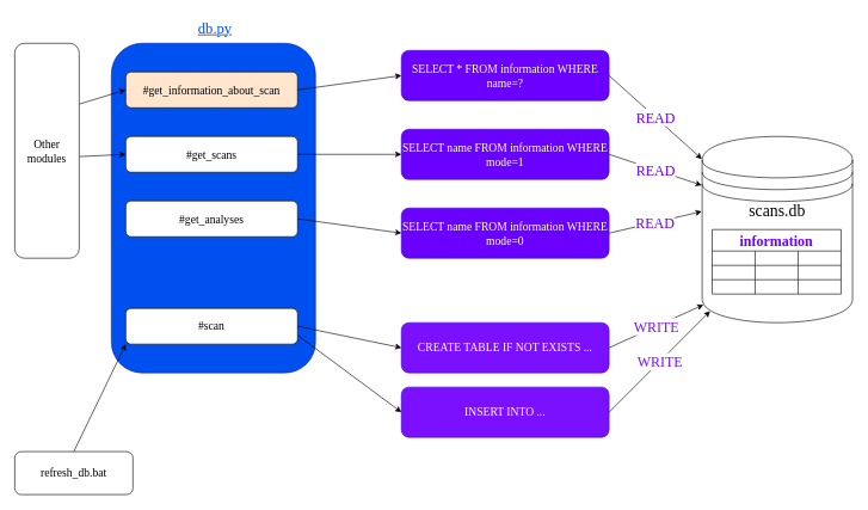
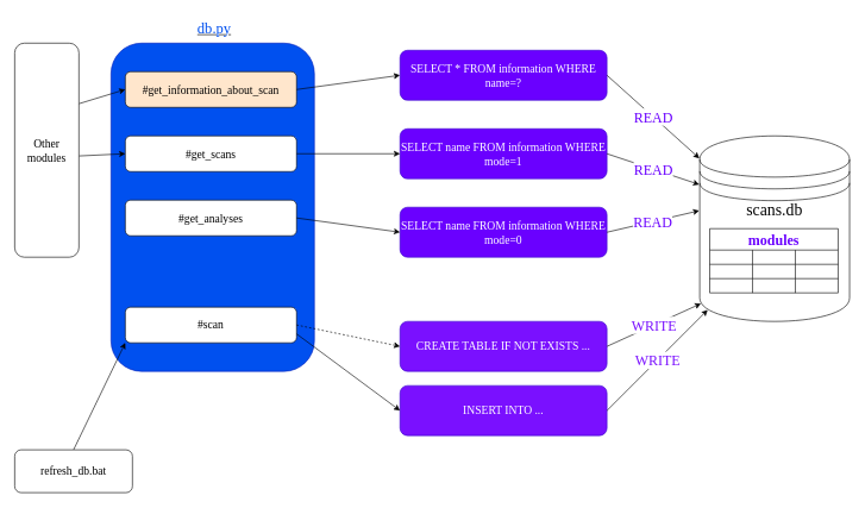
  <mxCell id="0" />
  <mxCell id="1" parent="0" />
  <mxCell id="2" value="" style="rounded=1;whiteSpace=wrap;html=1;fontFamily=Consolas;fontSource=https%3A%2F%2Ffonts.googleapis.com%2Fcss%3Ffamily%3DConsolas;fontSize=16;fillColor=#0050ef;fontColor=#ffffff;strokeColor=#001DBC;" parent="1" vertex="1"><mxGeometry x="155" y="60" width="285" height="460" as="geometry" /></mxCell>
  <mxCell id="3" value="&lt;p style=&quot;font-size: 16px;&quot;&gt;#get_information_about_scan&lt;/p&gt;" style="rounded=1;whiteSpace=wrap;html=1;fontSize=16;fontFamily=Consolas;fontSource=https%3A%2F%2Ffonts.googleapis.com%2Fcss%3Ffamily%3DConsolas;fillColor=#ffe6cc;" parent="1" vertex="1"><mxGeometry x="175" y="100" width="240" height="50" as="geometry" /></mxCell>
  <mxCell id="4" value="&lt;p style=&quot;font-size: 16px;&quot;&gt;#get_scans&lt;/p&gt;" style="rounded=1;whiteSpace=wrap;html=1;fontSize=16;fontFamily=Consolas;fontSource=https%3A%2F%2Ffonts.googleapis.com%2Fcss%3Ffamily%3DConsolas;" parent="1" vertex="1"><mxGeometry x="175" y="190" width="240" height="50" as="geometry" /></mxCell>
  <mxCell id="5" value="&lt;p style=&quot;font-size: 16px;&quot;&gt;#get_analyses&lt;/p&gt;" style="rounded=1;whiteSpace=wrap;html=1;fontSize=16;fontFamily=Consolas;fontSource=https%3A%2F%2Ffonts.googleapis.com%2Fcss%3Ffamily%3DConsolas;" parent="1" vertex="1"><mxGeometry x="175" y="280" width="240" height="50" as="geometry" /></mxCell>
  <mxCell id="6" value="&lt;p style=&quot;font-size: 16px;&quot;&gt;#scan&lt;/p&gt;" style="rounded=1;whiteSpace=wrap;html=1;fontSize=16;fontFamily=Consolas;fontSource=https%3A%2F%2Ffonts.googleapis.com%2Fcss%3Ffamily%3DConsolas;" parent="1" vertex="1"><mxGeometry x="175" y="430" width="240" height="50" as="geometry" /></mxCell>
  <mxCell id="7" value="scans.db" style="shape=datastore;whiteSpace=wrap;html=1;fontFamily=Consolas;fontSource=https%3A%2F%2Ffonts.googleapis.com%2Fcss%3Ffamily%3DConsolas;fontSize=23;verticalAlign=top;" parent="1" vertex="1"><mxGeometry x="980" y="190" width="210" height="260" as="geometry" /></mxCell>
  <mxCell id="8" value="" style="endArrow=classic;html=1;fontFamily=Consolas;fontSource=https%3A%2F%2Ffonts.googleapis.com%2Fcss%3Ffamily%3DConsolas;fontSize=16;entryX=0;entryY=0.5;entryDx=0;entryDy=0;exitX=0.999;exitY=0.283;exitDx=0;exitDy=0;exitPerimeter=0;" parent="1" source="10" target="3" edge="1"><mxGeometry width="50" height="50" relative="1" as="geometry"><mxPoint x="125" y="125" as="sourcePoint" /><mxPoint x="135" y="120" as="targetPoint" /></mxGeometry></mxCell>
  <mxCell id="9" value="" style="endArrow=classic;html=1;fontFamily=Consolas;fontSource=https%3A%2F%2Ffonts.googleapis.com%2Fcss%3Ffamily%3DConsolas;fontSize=16;entryX=0;entryY=0.5;entryDx=0;entryDy=0;exitX=1;exitY=0.527;exitDx=0;exitDy=0;exitPerimeter=0;" parent="1" source="10" target="4" edge="1"><mxGeometry width="50" height="50" relative="1" as="geometry"><mxPoint x="125" y="215" as="sourcePoint" /><mxPoint x="165" y="200" as="targetPoint" /></mxGeometry></mxCell>
  <mxCell id="10" value="Other modules" style="rounded=1;whiteSpace=wrap;html=1;fontFamily=Consolas;fontSource=https%3A%2F%2Ffonts.googleapis.com%2Fcss%3Ffamily%3DConsolas;fontSize=16;" parent="1" vertex="1"><mxGeometry x="20" y="60" width="90" height="300" as="geometry" /></mxCell>
  <mxCell id="11" value="" style="endArrow=classic;html=1;fontFamily=Consolas;fontSource=https%3A%2F%2Ffonts.googleapis.com%2Fcss%3Ffamily%3DConsolas;fontSize=16;entryX=0;entryY=1;entryDx=0;entryDy=0;exitX=0.5;exitY=0;exitDx=0;exitDy=0;" parent="1" source="12" target="6" edge="1"><mxGeometry width="50" height="50" relative="1" as="geometry"><mxPoint x="100" y="610" as="sourcePoint" /><mxPoint x="210" y="600" as="targetPoint" /></mxGeometry></mxCell>
  <mxCell id="12" value="refresh_db.bat" style="rounded=1;whiteSpace=wrap;html=1;fontFamily=Consolas;fontSource=https%3A%2F%2Ffonts.googleapis.com%2Fcss%3Ffamily%3DConsolas;fontSize=16;" parent="1" vertex="1"><mxGeometry x="20" y="630" width="165" height="60" as="geometry" /></mxCell>
  <mxCell id="13" value="&lt;font color=&quot;#0050ef&quot; data-font-src=&quot;https://fonts.googleapis.com/css?family=Consolas&quot; face=&quot;Consolas&quot; style=&quot;font-size: 21px;&quot;&gt;db.py&lt;/font&gt;" style="text;html=1;strokeColor=none;fillColor=none;align=center;verticalAlign=middle;whiteSpace=wrap;rounded=0;fontStyle=4" vertex="1" parent="1"><mxGeometry x="160" y="20" width="280" height="40" as="geometry" /></mxCell>
  <mxCell id="14" value="" style="endArrow=classic;html=1;fontFamily=Consolas;fontSource=https%3A%2F%2Ffonts.googleapis.com%2Fcss%3Ffamily%3DConsolas;fontSize=23;fontColor=#0050ef;exitX=1;exitY=0.5;exitDx=0;exitDy=0;entryX=0;entryY=0.5;entryDx=0;entryDy=0;" edge="1" parent="1" source="3" target="15"><mxGeometry width="50" height="50" relative="1" as="geometry"><mxPoint x="460" y="100" as="sourcePoint" /><mxPoint x="460" y="95" as="targetPoint" /></mxGeometry></mxCell>
  <mxCell id="15" value="SELECT * FROM information WHERE name=?" style="rounded=1;whiteSpace=wrap;html=1;fontFamily=Consolas;fontSource=https%3A%2F%2Ffonts.googleapis.com%2Fcss%3Ffamily%3DConsolas;fontSize=16;fontColor=#ffffff;fillColor=#6a00ff;strokeColor=#3700CC;" vertex="1" parent="1"><mxGeometry x="560" y="70" width="290" height="70" as="geometry" /></mxCell>
  <mxCell id="16" value="SELECT name FROM information WHERE mode=1" style="rounded=1;whiteSpace=wrap;html=1;fontFamily=Consolas;fontSource=https%3A%2F%2Ffonts.googleapis.com%2Fcss%3Ffamily%3DConsolas;fontSize=16;fontColor=#ffffff;fillColor=#6a00ff;strokeColor=#3700CC;" vertex="1" parent="1"><mxGeometry x="560" y="180" width="290" height="70" as="geometry" /></mxCell>
  <mxCell id="17" value="" style="endArrow=classic;html=1;fontFamily=Consolas;fontSource=https%3A%2F%2Ffonts.googleapis.com%2Fcss%3Ffamily%3DConsolas;fontSize=23;fontColor=#0050ef;exitX=1;exitY=0.5;exitDx=0;exitDy=0;entryX=0;entryY=0.5;entryDx=0;entryDy=0;" edge="1" parent="1" source="4" target="16"><mxGeometry width="50" height="50" relative="1" as="geometry"><mxPoint x="440" y="220" as="sourcePoint" /><mxPoint x="590" y="200" as="targetPoint" /></mxGeometry></mxCell>
  <mxCell id="18" value="SELECT name FROM information WHERE mode=0" style="rounded=1;whiteSpace=wrap;html=1;fontFamily=Consolas;fontSource=https%3A%2F%2Ffonts.googleapis.com%2Fcss%3Ffamily%3DConsolas;fontSize=16;fontColor=#ffffff;fillColor=#6a00ff;strokeColor=#3700CC;" vertex="1" parent="1"><mxGeometry x="560" y="290" width="290" height="70" as="geometry" /></mxCell>
  <mxCell id="19" value="" style="endArrow=classic;html=1;fontFamily=Consolas;fontSource=https%3A%2F%2Ffonts.googleapis.com%2Fcss%3Ffamily%3DConsolas;fontSize=23;fontColor=#0050ef;exitX=1;exitY=0.5;exitDx=0;exitDy=0;entryX=0;entryY=0.5;entryDx=0;entryDy=0;" edge="1" parent="1" source="5" target="18"><mxGeometry width="50" height="50" relative="1" as="geometry"><mxPoint x="425" y="225" as="sourcePoint" /><mxPoint x="570" y="225" as="targetPoint" /></mxGeometry></mxCell>
  <mxCell id="20" value="CREATE TABLE IF NOT EXISTS ..." style="rounded=1;whiteSpace=wrap;html=1;fontFamily=Consolas;fontSource=https%3A%2F%2Ffonts.googleapis.com%2Fcss%3Ffamily%3DConsolas;fontSize=16;fontColor=#ffffff;fillColor=#7A10FF;strokeColor=#3700CC;" vertex="1" parent="1"><mxGeometry x="560" y="450" width="290" height="70" as="geometry" /></mxCell>
  <mxCell id="21" value="INSERT INTO ..." style="rounded=1;whiteSpace=wrap;html=1;fontFamily=Consolas;fontSource=https%3A%2F%2Ffonts.googleapis.com%2Fcss%3Ffamily%3DConsolas;fontSize=16;fontColor=#ffffff;fillColor=#7A10FF;strokeColor=#3700CC;" vertex="1" parent="1"><mxGeometry x="560" y="540" width="290" height="70" as="geometry" /></mxCell>
- <mxCell id="22" value="" style="endArrow=classic;html=1;fontFamily=Consolas;fontSource=https%3A%2F%2Ffonts.googleapis.com%2Fcss%3Ffamily%3DConsolas;fontSize=20;fontColor=#6a00ff;exitX=1;exitY=0.5;exitDx=0;exitDy=0;entryX=0;entryY=0.5;entryDx=0;entryDy=0;" edge="1" parent="1" source="6" target="20"><mxGeometry width="50" height="50" relative="1" as="geometry"><mxPoint x="480" y="500" as="sourcePoint" /><mxPoint x="530" y="450" as="targetPoint" /></mxGeometry></mxCell>
+ <mxCell id="22" value="" style="endArrow=classic;html=1;fontFamily=Consolas;fontSource=https%3A%2F%2Ffonts.googleapis.com%2Fcss%3Ffamily%3DConsolas;fontSize=20;fontColor=#6a00ff;exitX=1;exitY=0.5;exitDx=0;exitDy=0;entryX=0;entryY=0.5;entryDx=0;entryDy=0;dashed=1;" edge="1" parent="1" source="6" target="20"><mxGeometry width="50" height="50" relative="1" as="geometry"><mxPoint x="480" y="500" as="sourcePoint" /><mxPoint x="530" y="450" as="targetPoint" /></mxGeometry></mxCell>
  <mxCell id="23" value="" style="endArrow=classic;html=1;fontFamily=Consolas;fontSource=https%3A%2F%2Ffonts.googleapis.com%2Fcss%3Ffamily%3DConsolas;fontSize=20;fontColor=#6a00ff;exitX=1;exitY=0.75;exitDx=0;exitDy=0;entryX=0;entryY=0.5;entryDx=0;entryDy=0;" edge="1" parent="1" source="6" target="21"><mxGeometry width="50" height="50" relative="1" as="geometry"><mxPoint x="430" y="640" as="sourcePoint" /><mxPoint x="480" y="590" as="targetPoint" /></mxGeometry></mxCell>
  <mxCell id="24" value="READ" style="endArrow=classic;html=1;fontFamily=Consolas;fontSource=https%3A%2F%2Ffonts.googleapis.com%2Fcss%3Ffamily%3DConsolas;fontSize=20;fontColor=#6a00ff;exitX=1;exitY=0.5;exitDx=0;exitDy=0;entryX=-0.002;entryY=0.121;entryDx=0;entryDy=0;entryPerimeter=0;" edge="1" parent="1" source="15" target="7"><mxGeometry width="50" height="50" relative="1" as="geometry"><mxPoint x="930" y="140" as="sourcePoint" /><mxPoint x="980" y="90" as="targetPoint" /></mxGeometry></mxCell>
  <mxCell id="25" value="READ" style="endArrow=classic;html=1;fontFamily=Consolas;fontSource=https%3A%2F%2Ffonts.googleapis.com%2Fcss%3Ffamily%3DConsolas;fontSize=20;fontColor=#6a00ff;exitX=1;exitY=0.5;exitDx=0;exitDy=0;entryX=-0.003;entryY=0.262;entryDx=0;entryDy=0;entryPerimeter=0;" edge="1" parent="1" source="16" target="7"><mxGeometry width="50" height="50" relative="1" as="geometry"><mxPoint x="860" y="115" as="sourcePoint" /><mxPoint x="987.9" y="229.12" as="targetPoint" /></mxGeometry></mxCell>
  <mxCell id="26" value="READ" style="endArrow=classic;html=1;fontFamily=Consolas;fontSource=https%3A%2F%2Ffonts.googleapis.com%2Fcss%3Ffamily%3DConsolas;fontSize=20;fontColor=#6a00ff;exitX=1;exitY=0.5;exitDx=0;exitDy=0;entryX=-0.003;entryY=0.403;entryDx=0;entryDy=0;entryPerimeter=0;" edge="1" parent="1" source="18" target="7"><mxGeometry width="50" height="50" relative="1" as="geometry"><mxPoint x="870" y="125" as="sourcePoint" /><mxPoint x="997.9" y="239.12" as="targetPoint" /></mxGeometry></mxCell>
  <mxCell id="27" value="&lt;font color=&quot;#7a10ff&quot;&gt;WRITE&lt;/font&gt;" style="endArrow=classic;html=1;fontFamily=Consolas;fontSource=https%3A%2F%2Ffonts.googleapis.com%2Fcss%3Ffamily%3DConsolas;fontSize=20;fontColor=#6a00ff;exitX=1;exitY=0.5;exitDx=0;exitDy=0;entryX=0.008;entryY=0.904;entryDx=0;entryDy=0;entryPerimeter=0;" edge="1" parent="1" source="20" target="7"><mxGeometry width="50" height="50" relative="1" as="geometry"><mxPoint x="880" y="135" as="sourcePoint" /><mxPoint x="1007.9" y="249.12" as="targetPoint" /></mxGeometry></mxCell>
  <mxCell id="28" value="&lt;font color=&quot;#7a10ff&quot;&gt;WRITE&lt;/font&gt;" style="endArrow=classic;html=1;fontFamily=Consolas;fontSource=https%3A%2F%2Ffonts.googleapis.com%2Fcss%3Ffamily%3DConsolas;fontSize=20;fontColor=#6a00ff;exitX=1;exitY=0.5;exitDx=0;exitDy=0;entryX=0.053;entryY=0.938;entryDx=0;entryDy=0;entryPerimeter=0;" edge="1" parent="1" source="21" target="7"><mxGeometry width="50" height="50" relative="1" as="geometry"><mxPoint x="890" y="145" as="sourcePoint" /><mxPoint x="1017.9" y="259.12" as="targetPoint" /></mxGeometry></mxCell>
- <mxCell id="29" value="information" style="shape=table;startSize=30;container=1;collapsible=0;childLayout=tableLayout;fontStyle=1;align=center;fontFamily=Consolas;fontSource=https%3A%2F%2Ffonts.googleapis.com%2Fcss%3Ffamily%3DConsolas;fontSize=20;fontColor=#6a00ff;" vertex="1" parent="1"><mxGeometry x="994" y="320" width="180" height="90" as="geometry" /></mxCell>
+ <mxCell id="29" value="modules" style="shape=table;startSize=30;container=1;collapsible=0;childLayout=tableLayout;fontStyle=1;align=center;fontFamily=Consolas;fontSource=https%3A%2F%2Ffonts.googleapis.com%2Fcss%3Ffamily%3DConsolas;fontSize=20;fontColor=#6a00ff;" vertex="1" parent="1"><mxGeometry x="994" y="320" width="180" height="90" as="geometry" /></mxCell>
  <mxCell id="30" value="" style="shape=tableRow;horizontal=0;startSize=0;swimlaneHead=0;swimlaneBody=0;top=0;left=0;bottom=0;right=0;collapsible=0;dropTarget=0;fillColor=none;points=[[0,0.5],[1,0.5]];portConstraint=eastwest;fontFamily=Consolas;fontSource=https%3A%2F%2Ffonts.googleapis.com%2Fcss%3Ffamily%3DConsolas;fontSize=20;fontColor=#6a00ff;" vertex="1" parent="29"><mxGeometry y="30" width="180" height="20" as="geometry" /></mxCell>
  <mxCell id="31" value="" style="shape=partialRectangle;html=1;whiteSpace=wrap;connectable=0;fillColor=none;top=0;left=0;bottom=0;right=0;overflow=hidden;fontFamily=Consolas;fontSource=https%3A%2F%2Ffonts.googleapis.com%2Fcss%3Ffamily%3DConsolas;fontSize=20;fontColor=#6a00ff;" vertex="1" parent="30"><mxGeometry width="60" height="20" as="geometry"><mxRectangle width="60" height="20" as="alternateBounds" /></mxGeometry></mxCell>
  <mxCell id="32" value="" style="shape=partialRectangle;html=1;whiteSpace=wrap;connectable=0;fillColor=none;top=0;left=0;bottom=0;right=0;overflow=hidden;fontFamily=Consolas;fontSource=https%3A%2F%2Ffonts.googleapis.com%2Fcss%3Ffamily%3DConsolas;fontSize=20;fontColor=#6a00ff;" vertex="1" parent="30"><mxGeometry x="60" width="60" height="20" as="geometry"><mxRectangle width="60" height="20" as="alternateBounds" /></mxGeometry></mxCell>
  <mxCell id="33" value="" style="shape=partialRectangle;html=1;whiteSpace=wrap;connectable=0;fillColor=none;top=0;left=0;bottom=0;right=0;overflow=hidden;fontFamily=Consolas;fontSource=https%3A%2F%2Ffonts.googleapis.com%2Fcss%3Ffamily%3DConsolas;fontSize=20;fontColor=#6a00ff;" vertex="1" parent="30"><mxGeometry x="120" width="60" height="20" as="geometry"><mxRectangle width="60" height="20" as="alternateBounds" /></mxGeometry></mxCell>
  <mxCell id="34" value="" style="shape=tableRow;horizontal=0;startSize=0;swimlaneHead=0;swimlaneBody=0;top=0;left=0;bottom=0;right=0;collapsible=0;dropTarget=0;fillColor=none;points=[[0,0.5],[1,0.5]];portConstraint=eastwest;fontFamily=Consolas;fontSource=https%3A%2F%2Ffonts.googleapis.com%2Fcss%3Ffamily%3DConsolas;fontSize=20;fontColor=#6a00ff;" vertex="1" parent="29"><mxGeometry y="50" width="180" height="20" as="geometry" /></mxCell>
  <mxCell id="35" value="" style="shape=partialRectangle;html=1;whiteSpace=wrap;connectable=0;fillColor=none;top=0;left=0;bottom=0;right=0;overflow=hidden;fontFamily=Consolas;fontSource=https%3A%2F%2Ffonts.googleapis.com%2Fcss%3Ffamily%3DConsolas;fontSize=20;fontColor=#6a00ff;" vertex="1" parent="34"><mxGeometry width="60" height="20" as="geometry"><mxRectangle width="60" height="20" as="alternateBounds" /></mxGeometry></mxCell>
  <mxCell id="36" value="" style="shape=partialRectangle;html=1;whiteSpace=wrap;connectable=0;fillColor=none;top=0;left=0;bottom=0;right=0;overflow=hidden;fontFamily=Consolas;fontSource=https%3A%2F%2Ffonts.googleapis.com%2Fcss%3Ffamily%3DConsolas;fontSize=20;fontColor=#6a00ff;" vertex="1" parent="34"><mxGeometry x="60" width="60" height="20" as="geometry"><mxRectangle width="60" height="20" as="alternateBounds" /></mxGeometry></mxCell>
  <mxCell id="37" value="" style="shape=partialRectangle;html=1;whiteSpace=wrap;connectable=0;fillColor=none;top=0;left=0;bottom=0;right=0;overflow=hidden;fontFamily=Consolas;fontSource=https%3A%2F%2Ffonts.googleapis.com%2Fcss%3Ffamily%3DConsolas;fontSize=20;fontColor=#6a00ff;" vertex="1" parent="34"><mxGeometry x="120" width="60" height="20" as="geometry"><mxRectangle width="60" height="20" as="alternateBounds" /></mxGeometry></mxCell>
  <mxCell id="38" value="" style="shape=tableRow;horizontal=0;startSize=0;swimlaneHead=0;swimlaneBody=0;top=0;left=0;bottom=0;right=0;collapsible=0;dropTarget=0;fillColor=none;points=[[0,0.5],[1,0.5]];portConstraint=eastwest;fontFamily=Consolas;fontSource=https%3A%2F%2Ffonts.googleapis.com%2Fcss%3Ffamily%3DConsolas;fontSize=20;fontColor=#6a00ff;" vertex="1" parent="29"><mxGeometry y="70" width="180" height="20" as="geometry" /></mxCell>
  <mxCell id="39" value="" style="shape=partialRectangle;html=1;whiteSpace=wrap;connectable=0;fillColor=none;top=0;left=0;bottom=0;right=0;overflow=hidden;fontFamily=Consolas;fontSource=https%3A%2F%2Ffonts.googleapis.com%2Fcss%3Ffamily%3DConsolas;fontSize=20;fontColor=#6a00ff;" vertex="1" parent="38"><mxGeometry width="60" height="20" as="geometry"><mxRectangle width="60" height="20" as="alternateBounds" /></mxGeometry></mxCell>
  <mxCell id="40" value="" style="shape=partialRectangle;html=1;whiteSpace=wrap;connectable=0;fillColor=none;top=0;left=0;bottom=0;right=0;overflow=hidden;fontFamily=Consolas;fontSource=https%3A%2F%2Ffonts.googleapis.com%2Fcss%3Ffamily%3DConsolas;fontSize=20;fontColor=#6a00ff;" vertex="1" parent="38"><mxGeometry x="60" width="60" height="20" as="geometry"><mxRectangle width="60" height="20" as="alternateBounds" /></mxGeometry></mxCell>
  <mxCell id="41" value="" style="shape=partialRectangle;html=1;whiteSpace=wrap;connectable=0;fillColor=none;top=0;left=0;bottom=0;right=0;overflow=hidden;fontFamily=Consolas;fontSource=https%3A%2F%2Ffonts.googleapis.com%2Fcss%3Ffamily%3DConsolas;fontSize=20;fontColor=#6a00ff;" vertex="1" parent="38"><mxGeometry x="120" width="60" height="20" as="geometry"><mxRectangle width="60" height="20" as="alternateBounds" /></mxGeometry></mxCell>
